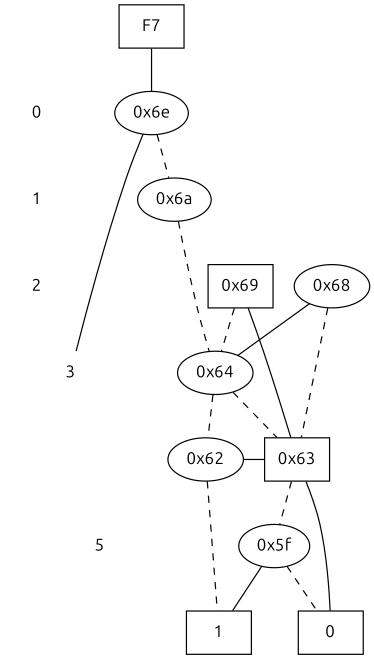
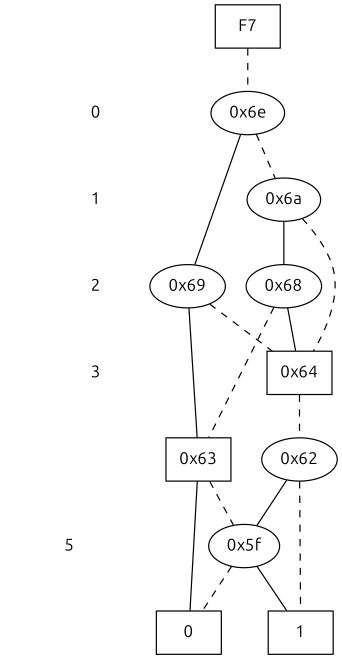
  digraph {
    fontname=Ubuntu
    node [fontname=Ubuntu]
    edge [dir=none fontname=Ubuntu style=dashed]
    "CONST NODES" [shape=plaintext style=invis]
    " 0 " [shape=plaintext]
    " 1 " [shape=plaintext]
    " 2 " [shape=plaintext]
    " 3 " [shape=plaintext]
    " 5 " [shape=plaintext]
    n7 [label=F7 shape=box]
    "0x6e"
    "0x6a"
-   "0x69" [shape=box]
+   "0x69"
    "0x68"
-   "0x64"
+   "0x64" [shape=box]
    "0x62"
    "0x63" [shape=box]
    "0x5f"
    n16 [label=0 shape=box]
    n17 [label=1 shape=box]
    subgraph sub_1 {
      "CONST NODES"
      " 0 "
      " 1 "
      " 2 "
      " 3 "
      " 5 "
    }
    subgraph sub_2 {
      rank=same
      n7
    }
    subgraph sub_3 {
      rank=same
      " 0 "
      "0x6e"
    }
    subgraph sub_4 {
      rank=same
      " 1 "
      "0x6a"
    }
    subgraph sub_5 {
      rank=same
      " 2 "
      "0x69"
      "0x68"
    }
    subgraph sub_6 {
      rank=same
      " 3 "
      "0x64"
    }
    subgraph sub_7 {
      rank=same
      "0x62"
      "0x63"
    }
    subgraph sub_8 {
      rank=same
      " 5 "
      "0x5f"
    }
    subgraph sub_9 {
      rank=same
      "CONST NODES"
      subgraph sub_10 {
        rank=same
        n16
        n17
      }
    }
    " 0 " -> " 1 " [style=invis]
    " 1 " -> " 2 " [style=invis]
    " 2 " -> " 3 " [style=invis]
    " 5 " -> "CONST NODES" [style=invis]
-   n7 -> "0x6e" [style=solid]
+   n7 -> "0x6e"
    "0x6e" -> "0x6a"
-   "0x6e" -> " 3 " [style=""]
+   "0x6e" -> "0x69" [style=""]
+   "0x6a" -> "0x68" [style=""]
    "0x6a" -> "0x64"
    "0x69" -> "0x64"
    "0x69" -> "0x63" [style=""]
    "0x68" -> "0x64" [style=""]
    "0x68" -> "0x63"
    "0x64" -> "0x62"
-   "0x64" -> "0x63"
-   "0x62" -> "0x63" [style=""]
+   "0x62" -> "0x5f" [style=""]
    "0x62" -> n17
    "0x63" -> "0x5f"
    "0x63" -> n16 [style=""]
    "0x5f" -> n16
    "0x5f" -> n17 [style=""]
  }
